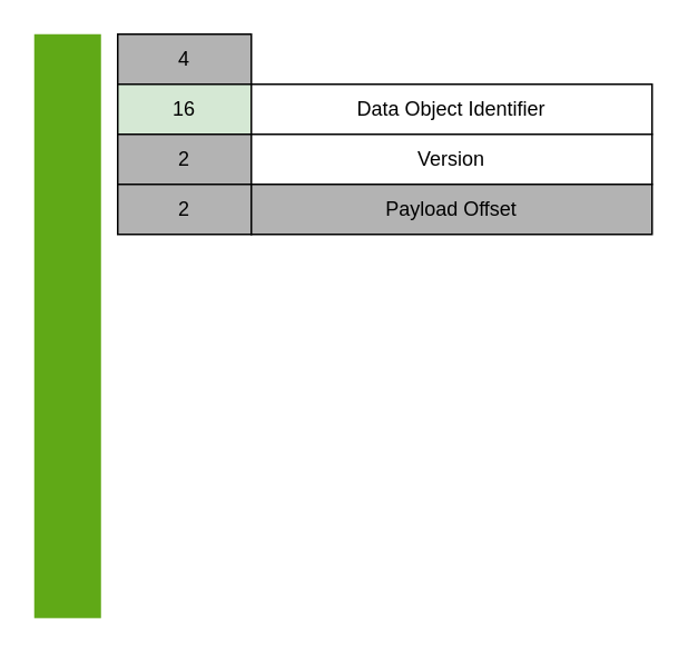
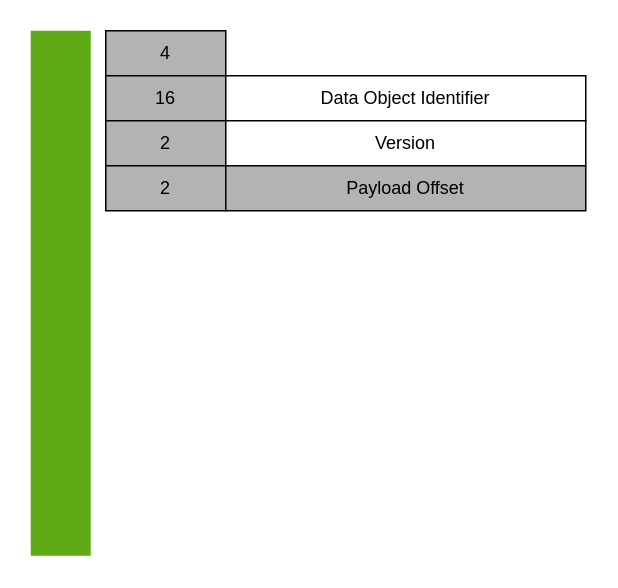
  <mxCell id="0" />
  <mxCell id="1" parent="0" />
  <mxCell id="2" value="" style="rounded=0;whiteSpace=wrap;html=1;fillColor=#60a917;fontColor=#ffffff;strokeColor=none;" vertex="1" parent="1"><mxGeometry x="20" y="20" width="40" height="350" as="geometry" /></mxCell>
  <mxCell id="3" value="4" style="rounded=0;whiteSpace=wrap;html=1;fillColor=#B3B3B3;strokeColor=default;" vertex="1" parent="1"><mxGeometry x="70" y="20" width="80" height="30" as="geometry" /></mxCell>
- <mxCell id="4" value="16" style="rounded=0;whiteSpace=wrap;html=1;fillColor=#d5e8d4;strokeColor=default;" vertex="1" parent="1"><mxGeometry x="70" y="50" width="80" height="30" as="geometry" /></mxCell>
+ <mxCell id="4" value="16" style="rounded=0;whiteSpace=wrap;html=1;fillColor=#B3B3B3;strokeColor=default;" vertex="1" parent="1"><mxGeometry x="70" y="50" width="80" height="30" as="geometry" /></mxCell>
  <mxCell id="5" value="Data Object Identifier" style="rounded=0;whiteSpace=wrap;html=1;" vertex="1" parent="1"><mxGeometry x="150" y="50" width="240" height="30" as="geometry" /></mxCell>
  <mxCell id="6" value="2" style="rounded=0;whiteSpace=wrap;html=1;fillColor=#B3B3B3;strokeColor=default;" vertex="1" parent="1"><mxGeometry x="70" y="80" width="80" height="30" as="geometry" /></mxCell>
  <mxCell id="7" value="Version" style="rounded=0;whiteSpace=wrap;html=1;" vertex="1" parent="1"><mxGeometry x="150" y="80" width="240" height="30" as="geometry" /></mxCell>
  <mxCell id="8" value="2" style="rounded=0;whiteSpace=wrap;html=1;fillColor=#B3B3B3;strokeColor=default;" vertex="1" parent="1"><mxGeometry x="70" y="110" width="80" height="30" as="geometry" /></mxCell>
  <mxCell id="9" value="Payload Offset" style="rounded=0;whiteSpace=wrap;html=1;fillColor=#b3b3b3;" vertex="1" parent="1"><mxGeometry x="150" y="110" width="240" height="30" as="geometry" /></mxCell>
